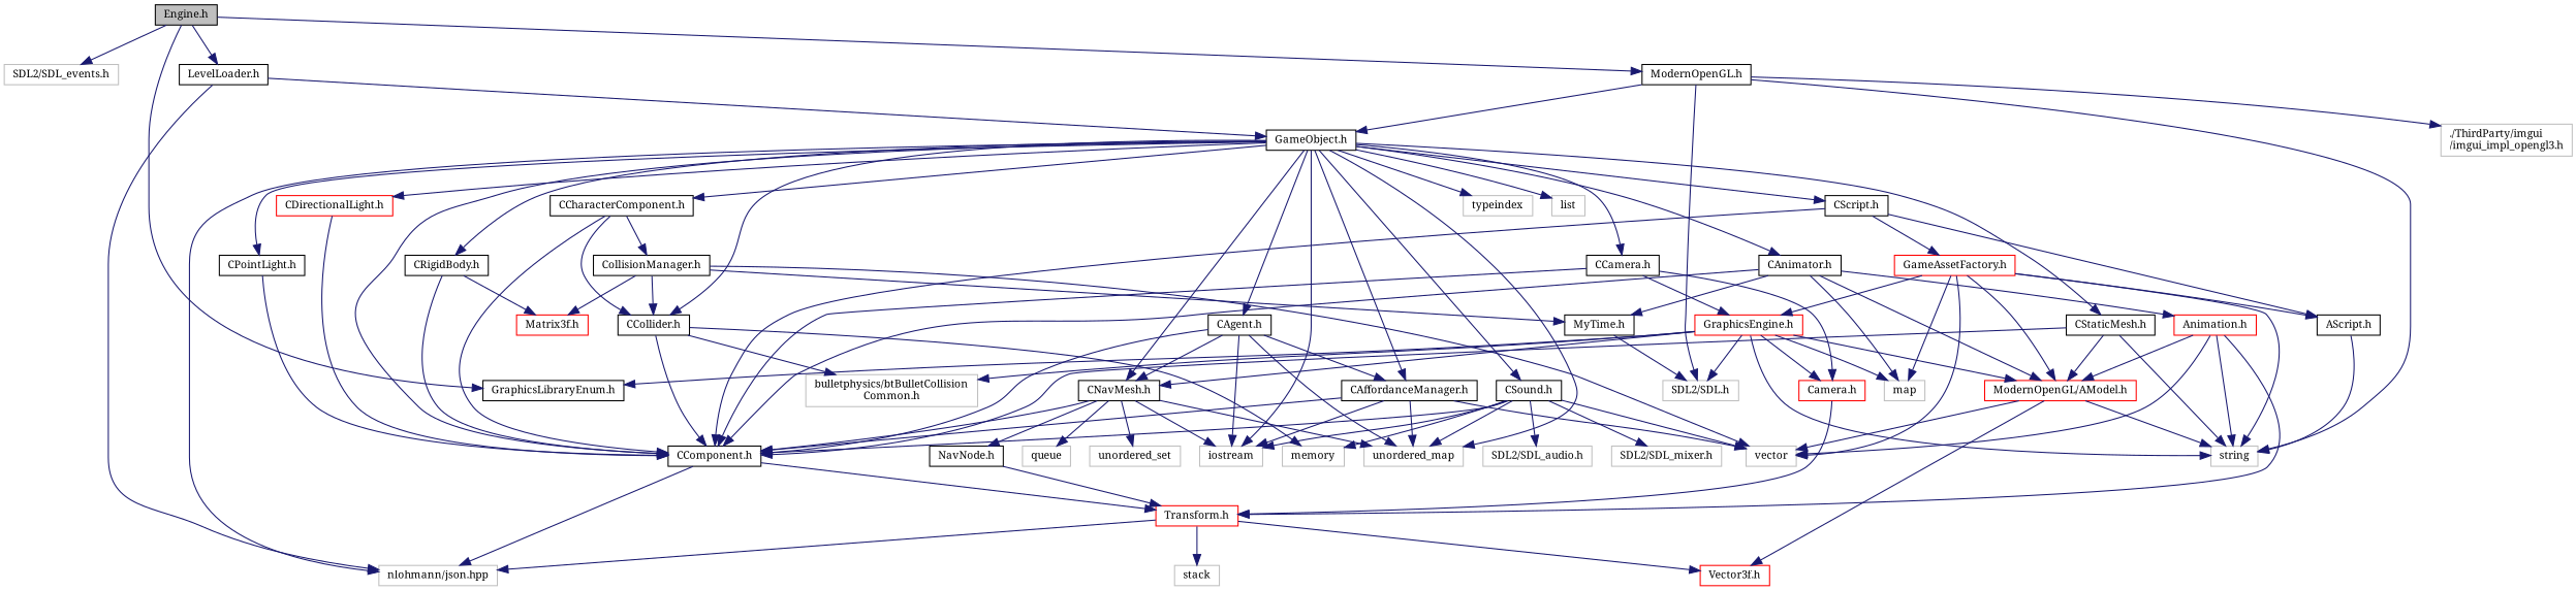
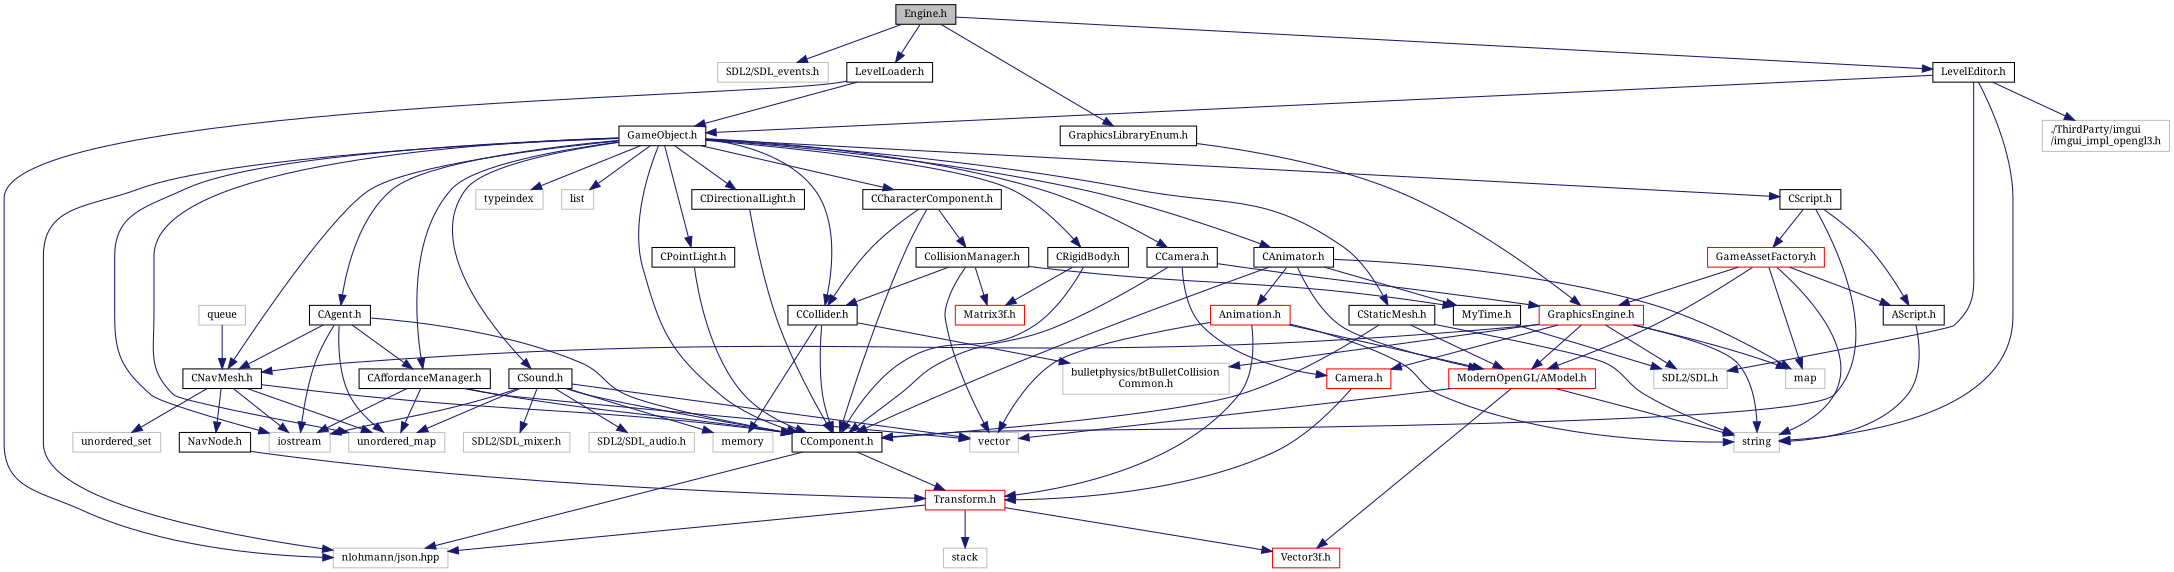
  digraph {
    fontname="Noto Serif"
    node [color=black fillcolor=white fontname="Noto Serif" fontsize=10 shape=record style=filled]
    edge [color=midnightblue fontname="Noto Serif" fontsize=10 labelfontname=Helvetica labelfontsize=10 style=solid]
    n1 [fillcolor=grey75 fontcolor=black height=0.2 label="Engine.h" width=0.4]
    n2 [color=grey75 height=0.2 label="SDL2/SDL_events.h" width=0.4]
    n3 [height=0.2 label="GraphicsLibraryEnum.h" width=0.4]
    n4 [height=0.2 label="LevelLoader.h" width=0.4]
-   n5 [height=0.2 label="ModernOpenGL.h" width=0.4]
+   n5 [height=0.2 label="LevelEditor.h" width=0.4]
    n6 [height=0.2 label="GameObject.h" width=0.4]
    n7 [color=grey75 height=0.2 label="nlohmann/json.hpp" width=0.4]
    n8 [color=grey75 height=0.2 label=string width=0.4]
    n9 [color=grey75 height=0.2 label="SDL2/SDL.h" width=0.4]
    n10 [color=grey75 height=0.2 label="./ThirdParty/imgui\l/imgui_impl_opengl3.h" width=0.4]
    n11 [color=grey75 height=0.2 label=map width=0.4]
    n12 [height=0.2 label="CComponent.h" width=0.4]
    n13 [height=0.2 label="CStaticMesh.h" width=0.4]
    n14 [height=0.2 label="CScript.h" width=0.4]
    n15 [height=0.2 label="CNavMesh.h" width=0.4]
    n16 [color=grey75 height=0.2 label=iostream width=0.4]
    n17 [color=grey75 height=0.2 label=unordered_map width=0.4]
    n18 [color=grey75 height=0.2 label=typeindex width=0.4]
    n19 [color=grey75 height=0.2 label=list width=0.4]
    n20 [height=0.2 label="CCharacterComponent.h" width=0.4]
    n21 [height=0.2 label="CCollider.h" width=0.4]
    n22 [height=0.2 label="CCamera.h" width=0.4]
    n23 [height=0.2 label="CSound.h" width=0.4]
    n24 [height=0.2 label="CPointLight.h" width=0.4]
-   n25 [color=red height=0.2 label="CDirectionalLight.h" width=0.4]
+   n25 [height=0.2 label="CDirectionalLight.h" width=0.4]
    n26 [height=0.2 label="CAnimator.h" width=0.4]
    n27 [height=0.2 label="CRigidBody.h" width=0.4]
    n28 [height=0.2 label="CAgent.h" width=0.4]
    n29 [height=0.2 label="CAffordanceManager.h" width=0.4]
    n30 [color=red height=0.2 label="Transform.h" width=0.4]
    n31 [color=red height=0.2 label="ModernOpenGL/AModel.h" width=0.4]
    n32 [height=0.2 label="AScript.h" width=0.4]
    n33 [color=red height=0.2 label="GameAssetFactory.h" width=0.4]
    n34 [height=0.2 label="NavNode.h" width=0.4]
    n35 [color=grey75 height=0.2 label=queue width=0.4]
    n36 [color=grey75 height=0.2 label=unordered_set width=0.4]
    n37 [height=0.2 label="CollisionManager.h" width=0.4]
    n38 [color=grey75 height=0.2 label="bulletphysics/btBulletCollision\lCommon.h" width=0.4]
    n39 [color=grey75 height=0.2 label=memory width=0.4]
    n40 [color=red height=0.2 label="GraphicsEngine.h" width=0.4]
    n41 [color=red height=0.2 label="Camera.h" width=0.4]
    n42 [color=grey75 height=0.2 label=vector width=0.4]
    n43 [color=grey75 height=0.2 label="SDL2/SDL_mixer.h" width=0.4]
    n44 [color=grey75 height=0.2 label="SDL2/SDL_audio.h" width=0.4]
    n45 [height=0.2 label="MyTime.h" width=0.4]
    n46 [color=red height=0.2 label="Animation.h" width=0.4]
    n47 [color=red height=0.2 label="Matrix3f.h" width=0.4]
    n48 [color=grey75 height=0.2 label=stack width=0.4]
    n49 [color=red height=0.2 label="Vector3f.h" width=0.4]
    n1 -> n2
    n1 -> n3
    n1 -> n4
    n1 -> n5
    n4 -> n6
    n4 -> n7
    n5 -> n6
    n5 -> n8
    n5 -> n9
    n5 -> n10
    n6 -> n7
    n6 -> n12
    n6 -> n13
    n6 -> n14
    n6 -> n15
    n6 -> n16
    n6 -> n17
    n6 -> n18
    n6 -> n19
    n6 -> n20
    n6 -> n21
    n6 -> n22
    n6 -> n23
    n6 -> n24
    n6 -> n25
    n6 -> n26
    n6 -> n27
    n6 -> n28
    n6 -> n29
    n12 -> n7
    n12 -> n30
    n13 -> n8
    n13 -> n12
    n13 -> n31
    n14 -> n12
    n14 -> n32
    n14 -> n33
    n15 -> n12
    n15 -> n16
    n15 -> n17
    n15 -> n34
-   n15 -> n35
+   n35 -> n15
    n15 -> n36
    n20 -> n12
    n20 -> n21
    n20 -> n37
    n21 -> n12
    n21 -> n38
    n21 -> n39
    n22 -> n12
    n22 -> n40
    n22 -> n41
    n23 -> n12
    n23 -> n16
    n23 -> n17
    n23 -> n39
    n23 -> n42
    n23 -> n43
    n23 -> n44
    n24 -> n12
    n25 -> n12
    n26 -> n11
    n26 -> n12
    n26 -> n31
    n26 -> n45
    n26 -> n46
    n27 -> n12
    n27 -> n47
    n28 -> n12
    n28 -> n15
    n28 -> n16
    n28 -> n17
    n28 -> n29
    n29 -> n12
    n29 -> n16
    n29 -> n17
    n29 -> n42
    n30 -> n7
    n30 -> n48
    n30 -> n49
    n31 -> n8
    n31 -> n42
    n31 -> n49
    n32 -> n8
    n33 -> n8
    n33 -> n11
    n33 -> n31
    n33 -> n32
    n33 -> n40
-   n33 -> n42
    n34 -> n30
    n37 -> n21
    n37 -> n42
    n37 -> n45
    n37 -> n47
-   n40 -> n3
+   n3 -> n40
    n40 -> n8
    n40 -> n9
    n40 -> n11
    n40 -> n15
    n40 -> n31
    n40 -> n38
    n40 -> n41
    n41 -> n30
    n45 -> n9
    n46 -> n8
    n46 -> n30
    n46 -> n31
    n46 -> n42
  }
